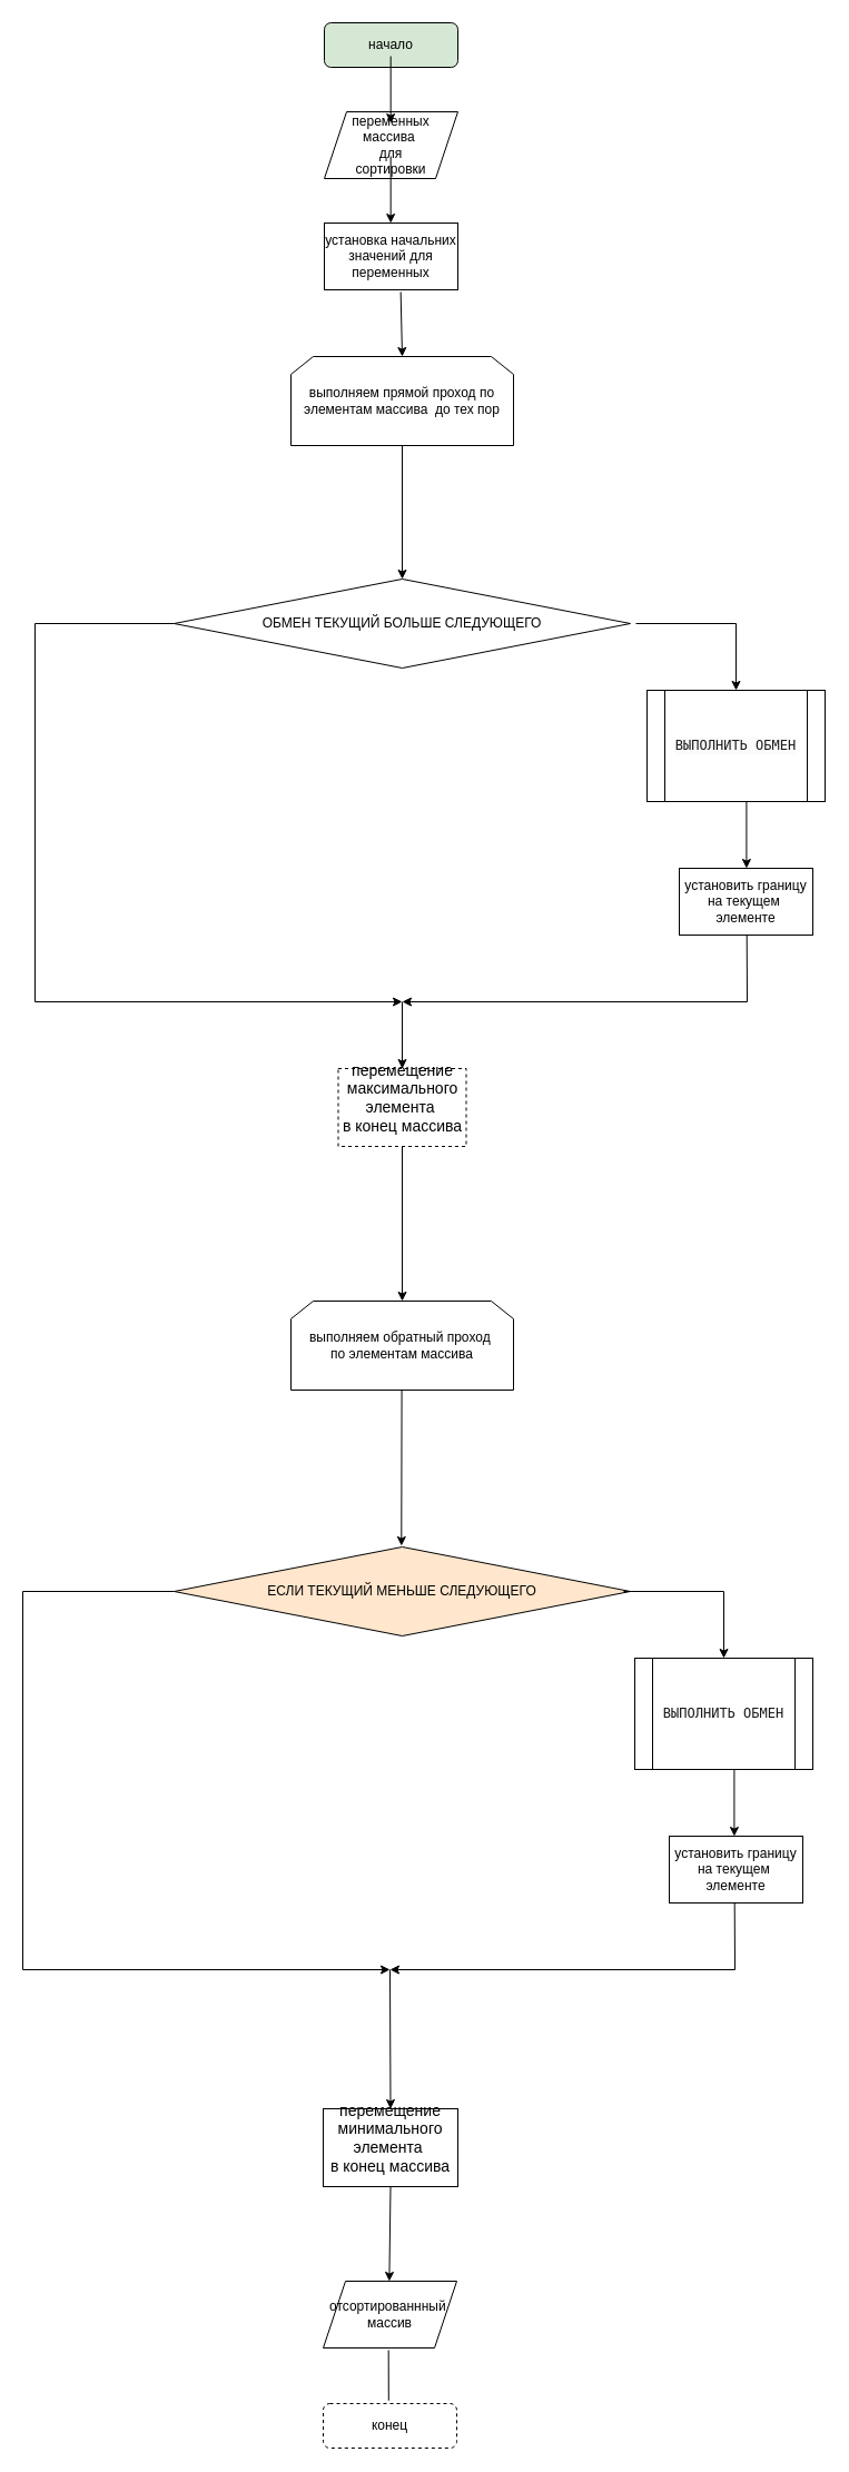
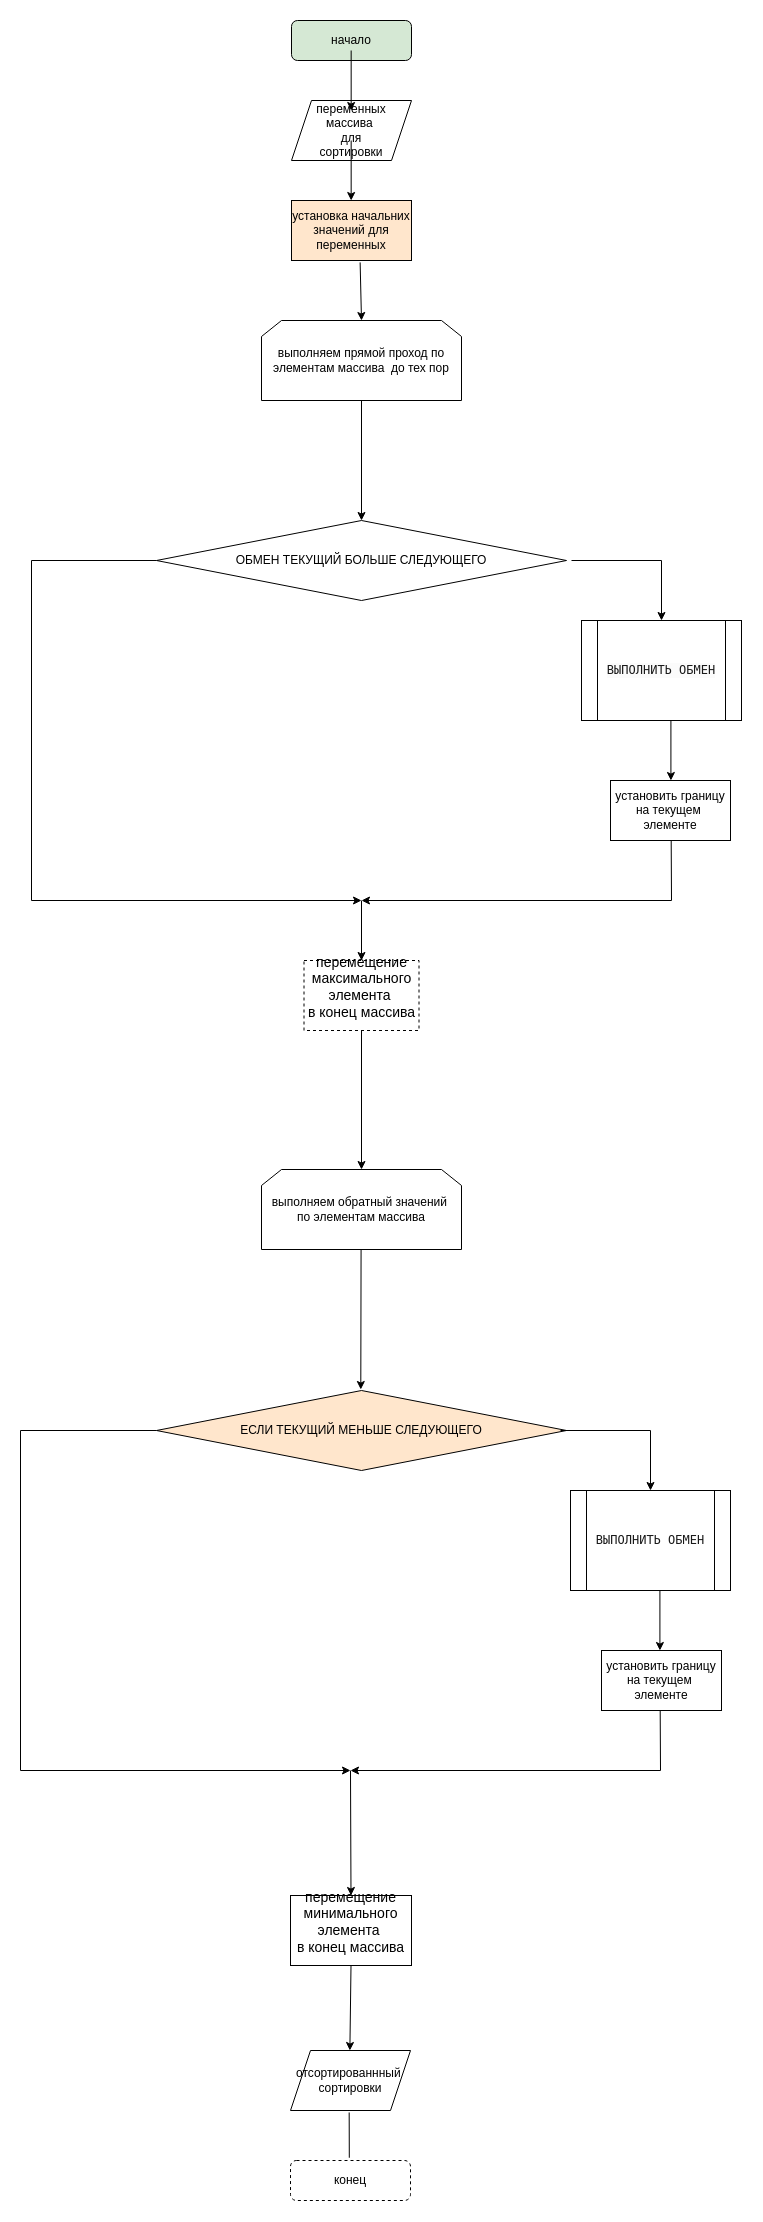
  <mxCell id="0" />
  <mxCell id="1" parent="0" />
  <mxCell id="2" value="начало" style="rounded=1;whiteSpace=wrap;html=1;fontSize=12;glass=0;strokeWidth=1;shadow=0;fillColor=#d5e8d4;" parent="1" vertex="1"><mxGeometry x="291" y="20" width="120" height="40" as="geometry" /></mxCell>
  <mxCell id="3" value="переменных&lt;br&gt;массива&amp;nbsp;&lt;br&gt;для&lt;br&gt;сортировки" style="shape=parallelogram;perimeter=parallelogramPerimeter;whiteSpace=wrap;html=1;fixedSize=1;" vertex="1" parent="1"><mxGeometry x="291" y="100" width="120" height="60" as="geometry" /></mxCell>
- <mxCell id="4" value="установка начальних значений для&lt;br&gt;переменных" style="rounded=0;whiteSpace=wrap;html=1;" vertex="1" parent="1"><mxGeometry x="291" y="200" width="120" height="60" as="geometry" /></mxCell>
+ <mxCell id="4" value="установка начальних значений для&lt;br&gt;переменных" style="rounded=0;whiteSpace=wrap;html=1;fillColor=#ffe6cc;" vertex="1" parent="1"><mxGeometry x="291" y="200" width="120" height="60" as="geometry" /></mxCell>
  <mxCell id="5" value="выполняем прямой проход по элементам массива&amp;nbsp; до тех пор" style="shape=loopLimit;whiteSpace=wrap;html=1;" vertex="1" parent="1"><mxGeometry x="261" y="320" width="200" height="80" as="geometry" /></mxCell>
  <mxCell id="6" value="ОБМЕН ТЕКУЩИЙ БОЛЬШЕ СЛЕДУЮЩЕГО" style="rhombus;whiteSpace=wrap;html=1;" vertex="1" parent="1"><mxGeometry x="156" y="520" width="410" height="80" as="geometry" /></mxCell>
  <mxCell id="7" value="&lt;pre style=&quot;background-color:#2b2b2b;color:#a9b7c6;font-family:'JetBrains Mono',monospace;font-size:8,3pt;&quot;&gt;&lt;pre style=&quot;border-color: var(--border-color); color: rgb(0, 0, 0); background-color: rgb(251, 251, 251); font-family: &amp;quot;JetBrains Mono&amp;quot;, monospace;&quot;&gt;&lt;font style=&quot;border-color: var(--border-color);&quot; color=&quot;#1a1a1a&quot;&gt;ВЫПОЛНИТЬ ОБМЕН&lt;/font&gt;&lt;/pre&gt;&lt;/pre&gt;" style="shape=process;whiteSpace=wrap;html=1;backgroundOutline=1;" vertex="1" parent="1"><mxGeometry x="581" y="620" width="160" height="100" as="geometry" /></mxCell>
  <mxCell id="8" value="&lt;font style=&quot;font-size: 14px;&quot;&gt;перемещение максимального элемента&amp;nbsp;&lt;br&gt;в конец массива&lt;br&gt;&lt;br&gt;&lt;/font&gt;" style="rounded=0;whiteSpace=wrap;html=1;dashed=1;" vertex="1" parent="1"><mxGeometry x="303.5" y="960" width="115" height="70" as="geometry" /></mxCell>
  <mxCell id="9" value="" style="endArrow=classic;html=1;rounded=0;" edge="1" parent="1"><mxGeometry width="50" height="50" relative="1" as="geometry"><mxPoint x="350.66" y="50" as="sourcePoint" /><mxPoint x="350.66" y="110" as="targetPoint" /></mxGeometry></mxCell>
  <mxCell id="10" value="" style="endArrow=classic;html=1;rounded=0;" edge="1" parent="1"><mxGeometry width="50" height="50" relative="1" as="geometry"><mxPoint x="350.66" y="140" as="sourcePoint" /><mxPoint x="350.66" y="200" as="targetPoint" /></mxGeometry></mxCell>
  <mxCell id="11" value="" style="endArrow=classic;html=1;rounded=0;exitX=0.572;exitY=1.032;exitDx=0;exitDy=0;exitPerimeter=0;" edge="1" parent="1" source="4"><mxGeometry width="50" height="50" relative="1" as="geometry"><mxPoint x="361" y="250" as="sourcePoint" /><mxPoint x="361" y="320" as="targetPoint" /></mxGeometry></mxCell>
  <mxCell id="12" value="" style="endArrow=classic;html=1;rounded=0;" edge="1" parent="1"><mxGeometry width="50" height="50" relative="1" as="geometry"><mxPoint x="670.41" y="720" as="sourcePoint" /><mxPoint x="670.41" y="780" as="targetPoint" /></mxGeometry></mxCell>
  <mxCell id="13" value="" style="endArrow=classic;html=1;rounded=0;" edge="1" parent="1"><mxGeometry width="50" height="50" relative="1" as="geometry"><mxPoint x="670.38" y="780" as="sourcePoint" /><mxPoint x="361" y="900" as="targetPoint" /><Array as="points"><mxPoint x="671" y="900" /></Array></mxGeometry></mxCell>
  <mxCell id="14" value="" style="endArrow=classic;html=1;rounded=0;exitX=0;exitY=0.5;exitDx=0;exitDy=0;" edge="1" parent="1" source="6"><mxGeometry width="50" height="50" relative="1" as="geometry"><mxPoint x="31" y="560" as="sourcePoint" /><mxPoint x="361" y="900" as="targetPoint" /><Array as="points"><mxPoint x="31" y="560" /><mxPoint x="31" y="900" /></Array></mxGeometry></mxCell>
  <mxCell id="15" value="" style="endArrow=classic;html=1;rounded=0;entryX=0.5;entryY=0;entryDx=0;entryDy=0;" edge="1" parent="1" target="6"><mxGeometry width="50" height="50" relative="1" as="geometry"><mxPoint x="361" y="400" as="sourcePoint" /><mxPoint x="360.23" y="420" as="targetPoint" /></mxGeometry></mxCell>
  <mxCell id="16" value="" style="endArrow=classic;html=1;rounded=0;exitX=0.5;exitY=1;exitDx=0;exitDy=0;" edge="1" parent="1" source="8"><mxGeometry width="50" height="50" relative="1" as="geometry"><mxPoint x="360.5" y="1109" as="sourcePoint" /><mxPoint x="361" y="1169" as="targetPoint" /></mxGeometry></mxCell>
  <mxCell id="17" value="" style="endArrow=classic;html=1;rounded=0;" edge="1" parent="1"><mxGeometry width="50" height="50" relative="1" as="geometry"><mxPoint x="571" y="560" as="sourcePoint" /><mxPoint x="661" y="620" as="targetPoint" /><Array as="points"><mxPoint x="661" y="560" /></Array></mxGeometry></mxCell>
  <mxCell id="18" value="" style="endArrow=classic;html=1;rounded=0;entryX=0.5;entryY=0;entryDx=0;entryDy=0;" edge="1" parent="1" target="8"><mxGeometry width="50" height="50" relative="1" as="geometry"><mxPoint x="361" y="900" as="sourcePoint" /><mxPoint x="411" y="850" as="targetPoint" /></mxGeometry></mxCell>
- <mxCell id="19" value="выполняем обратный проход&amp;nbsp;&lt;br&gt;по элементам массива" style="shape=loopLimit;whiteSpace=wrap;html=1;direction=east;" vertex="1" parent="1"><mxGeometry x="261" y="1169" width="200" height="80" as="geometry" /></mxCell>
+ <mxCell id="19" value="выполняем обратный значений&amp;nbsp;&lt;br&gt;по элементам массива" style="shape=loopLimit;whiteSpace=wrap;html=1;direction=east;" vertex="1" parent="1"><mxGeometry x="261" y="1169" width="200" height="80" as="geometry" /></mxCell>
  <mxCell id="20" value="" style="endArrow=classic;html=1;rounded=0;exitX=0.5;exitY=1;exitDx=0;exitDy=0;" edge="1" parent="1" source="24"><mxGeometry width="50" height="50" relative="1" as="geometry"><mxPoint x="349.38" y="1990" as="sourcePoint" /><mxPoint x="349.38" y="2050" as="targetPoint" /></mxGeometry></mxCell>
- <mxCell id="21" value="отсортированнный&amp;nbsp;&lt;br&gt;массив" style="shape=parallelogram;perimeter=parallelogramPerimeter;whiteSpace=wrap;html=1;fixedSize=1;" vertex="1" parent="1"><mxGeometry x="290" y="2050" width="120" height="60" as="geometry" /></mxCell>
+ <mxCell id="21" value="отсортированнный&amp;nbsp;&lt;br&gt;сортировки" style="shape=parallelogram;perimeter=parallelogramPerimeter;whiteSpace=wrap;html=1;fixedSize=1;" vertex="1" parent="1"><mxGeometry x="290" y="2050" width="120" height="60" as="geometry" /></mxCell>
  <mxCell id="22" value="конец" style="rounded=1;whiteSpace=wrap;html=1;fontSize=12;glass=0;strokeWidth=1;shadow=0;dashed=1;" vertex="1" parent="1"><mxGeometry x="290" y="2160" width="120" height="40" as="geometry" /></mxCell>
  <mxCell id="23" value="" style="endArrow=none;html=1;rounded=0;exitX=0.489;exitY=1.033;exitDx=0;exitDy=0;exitPerimeter=0;entryX=0.49;entryY=-0.069;entryDx=0;entryDy=0;entryPerimeter=0;" edge="1" parent="1" source="21" target="22"><mxGeometry width="50" height="50" relative="1" as="geometry"><mxPoint x="354.47" y="2160" as="sourcePoint" /><mxPoint x="404.47" y="2110" as="targetPoint" /></mxGeometry></mxCell>
  <mxCell id="24" value="&lt;font style=&quot;font-size: 14px;&quot;&gt;перемещение минимального элемента&amp;nbsp;&lt;br&gt;в конец массива&lt;br&gt;&lt;br&gt;&lt;/font&gt;" style="rounded=0;whiteSpace=wrap;html=1;" vertex="1" parent="1"><mxGeometry x="290" y="1895" width="121" height="70" as="geometry" /></mxCell>
  <mxCell id="25" value="ЕСЛИ ТЕКУЩИЙ МЕНЬШЕ СЛЕДУЮЩЕГО" style="rhombus;whiteSpace=wrap;html=1;fillColor=#ffe6cc;" vertex="1" parent="1"><mxGeometry x="156" y="1390" width="410" height="80" as="geometry" /></mxCell>
  <mxCell id="26" value="&lt;pre style=&quot;font-family: &amp;quot;JetBrains Mono&amp;quot;, monospace;&quot;&gt;&lt;span style=&quot;background-color: rgb(255, 255, 255);&quot;&gt;&lt;font color=&quot;#1a1a1a&quot;&gt;ВЫПОЛНИТЬ ОБМЕН&lt;/font&gt;&lt;/span&gt;&lt;/pre&gt;" style="shape=process;whiteSpace=wrap;html=1;backgroundOutline=1;" vertex="1" parent="1"><mxGeometry x="570" y="1490" width="160" height="100" as="geometry" /></mxCell>
  <mxCell id="27" value="" style="endArrow=classic;html=1;rounded=0;" edge="1" parent="1"><mxGeometry width="50" height="50" relative="1" as="geometry"><mxPoint x="659.41" y="1590" as="sourcePoint" /><mxPoint x="659.41" y="1650" as="targetPoint" /></mxGeometry></mxCell>
  <mxCell id="28" value="" style="endArrow=classic;html=1;rounded=0;" edge="1" parent="1"><mxGeometry width="50" height="50" relative="1" as="geometry"><mxPoint x="659.38" y="1650" as="sourcePoint" /><mxPoint x="350" y="1770" as="targetPoint" /><Array as="points"><mxPoint x="660" y="1770" /></Array></mxGeometry></mxCell>
  <mxCell id="29" value="" style="endArrow=classic;html=1;rounded=0;exitX=0;exitY=0.5;exitDx=0;exitDy=0;" edge="1" parent="1" source="25"><mxGeometry width="50" height="50" relative="1" as="geometry"><mxPoint x="141" y="1430" as="sourcePoint" /><mxPoint x="350" y="1770" as="targetPoint" /><Array as="points"><mxPoint x="20" y="1430" /><mxPoint x="20" y="1770" /></Array></mxGeometry></mxCell>
  <mxCell id="30" value="" style="endArrow=classic;html=1;rounded=0;" edge="1" parent="1"><mxGeometry width="50" height="50" relative="1" as="geometry"><mxPoint x="560" y="1430" as="sourcePoint" /><mxPoint x="650" y="1490" as="targetPoint" /><Array as="points"><mxPoint x="650" y="1430" /></Array></mxGeometry></mxCell>
  <mxCell id="31" value="" style="endArrow=classic;html=1;rounded=0;entryX=0.5;entryY=0;entryDx=0;entryDy=0;" edge="1" parent="1" target="24"><mxGeometry width="50" height="50" relative="1" as="geometry"><mxPoint x="350" y="1770" as="sourcePoint" /><mxPoint x="350" y="1830" as="targetPoint" /></mxGeometry></mxCell>
  <mxCell id="32" value="" style="endArrow=classic;html=1;rounded=0;" edge="1" parent="1"><mxGeometry width="50" height="50" relative="1" as="geometry"><mxPoint x="360.58" y="1249" as="sourcePoint" /><mxPoint x="360.29" y="1389" as="targetPoint" /></mxGeometry></mxCell>
  <mxCell id="33" value="установить границу на текущем&amp;nbsp;&lt;br&gt;элементе&lt;br&gt;" style="rounded=0;whiteSpace=wrap;html=1;" vertex="1" parent="1"><mxGeometry x="610" y="780" width="120" height="60" as="geometry" /></mxCell>
  <mxCell id="34" value="установить границу на текущем&amp;nbsp;&lt;br&gt;элементе&lt;br&gt;" style="rounded=0;whiteSpace=wrap;html=1;" vertex="1" parent="1"><mxGeometry x="601" y="1650" width="120" height="60" as="geometry" /></mxCell>
